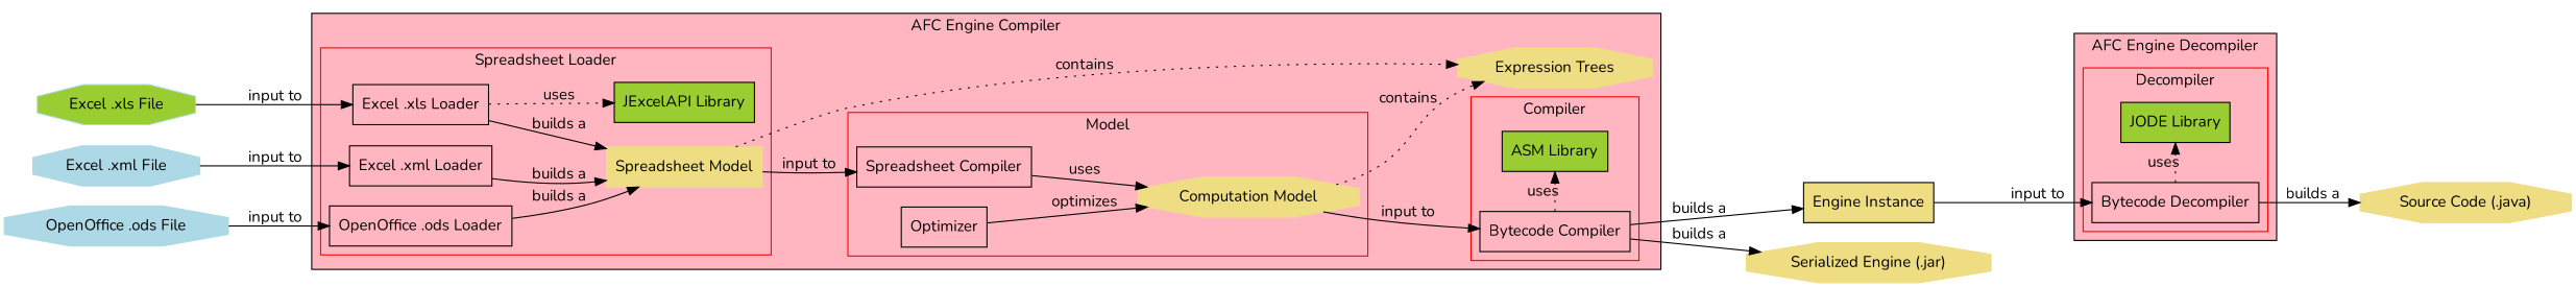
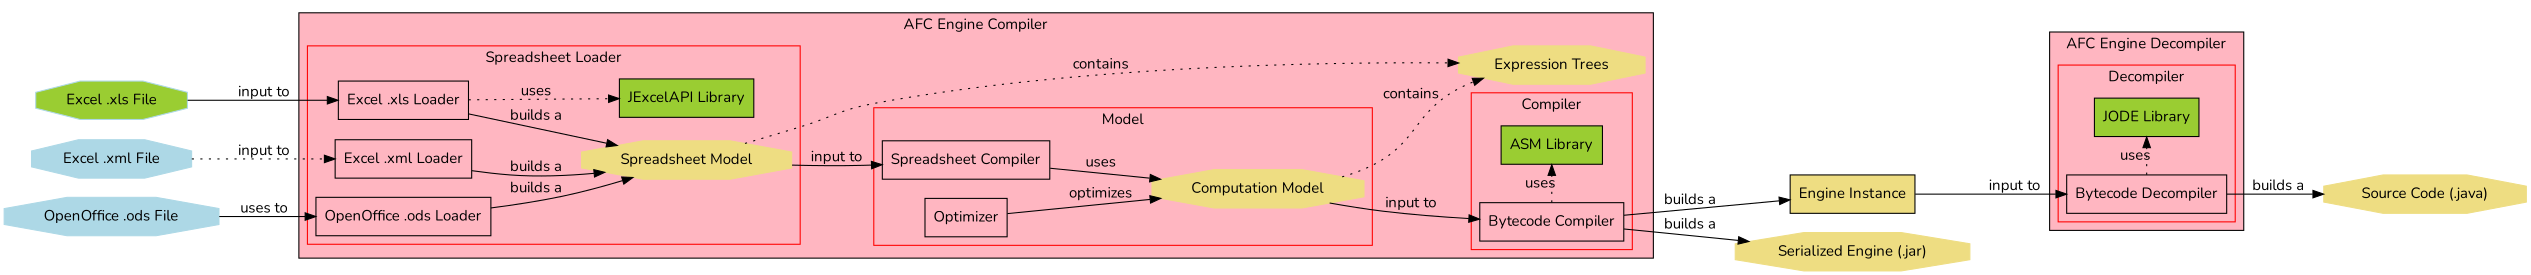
  digraph {
    fontname=Nunito
    rankdir=LR
    node [fontname=Nunito shape=box style=filled]
    edge [fontname=Nunito]
    n1 [color=lightblue fillcolor=yellowgreen label="Excel .xls File" shape=octagon]
    n2 [label="Excel .xls Loader" style=""]
    n3 [color=lightblue label="Excel .xml File" shape=octagon]
    n4 [label="Excel .xml Loader" style=""]
    n5 [color=lightblue label="OpenOffice .ods File" shape=octagon]
    n6 [label="OpenOffice .ods Loader" style=""]
-   n7 [color=lightgoldenrod label="Spreadsheet Model"]
+   n7 [color=lightgoldenrod label="Spreadsheet Model" shape=octagon]
    n8 [label="Spreadsheet Compiler" style=""]
    n9 [color=lightgoldenrod label="Computation Model" shape=octagon]
    n10 [label="Bytecode Compiler" style=""]
    n11 [fillcolor=lightgoldenrod label="Engine Instance"]
    n12 [label="Bytecode Decompiler" style=""]
    n13 [color=lightgoldenrod label="Serialized Engine (.jar)" shape=octagon]
    n14 [color=lightgoldenrod label="Source Code (.java)" shape=octagon]
    n15 [fillcolor=yellowgreen label="JExcelAPI Library"]
    n16 [fillcolor=yellowgreen label="ASM Library"]
    n17 [fillcolor=yellowgreen label="JODE Library"]
    n18 [color=lightgoldenrod label="Expression Trees" shape=octagon]
    n19 [label=Optimizer style=""]
    subgraph sub_1 {
      n1
      n2
      n3
      n4
      n5
      n6
      n7
      n8
      n9
      n10
      n11
      n12
    }
    subgraph sub_2 {
      n2
      n4
      n6
      n7
      n8
      n9
      n10
      n11
      n12
      n13
      n14
    }
    subgraph sub_3 {
      n2
      n10
      n12
      n15
      n16
      n17
    }
    subgraph sub_4 {
      n7
      n9
      n18
    }
    subgraph sub_5 {
      n1
      n3
      n5
    }
    subgraph cluster_6 {
      fillcolor=lightpink
      label="AFC Engine Compiler"
      style=filled
      subgraph sub_7 {
        fillcolor=lightpink
        label="AFC Engine Compiler"
        style=filled
        n18
      }
      subgraph sub_8 {
        fillcolor=lightpink
        label="AFC Engine Compiler"
        style=filled
        n18
      }
      subgraph cluster_9 {
        color=red
        fillcolor=lightpink
        label="Spreadsheet Loader"
        style=filled
        subgraph sub_10 {
          color=red
          fillcolor=lightpink
          label="Spreadsheet Loader"
          rank=same
          style=filled
          n2
          n4
          n6
        }
        subgraph sub_11 {
          color=red
          fillcolor=lightpink
          label="Spreadsheet Loader"
          style=filled
          n7
        }
        subgraph sub_12 {
          color=red
          fillcolor=lightpink
          label="Spreadsheet Loader"
          style=filled
          n15
        }
      }
      subgraph cluster_13 {
        color=red
        fillcolor=lightpink
        label=Model
        style=filled
        n8
        n19
        subgraph sub_14 {
          color=red
          fillcolor=lightpink
          label=Model
          style=filled
          n9
        }
      }
      subgraph cluster_15 {
        color=red
        fillcolor=lightpink
        label=Compiler
        style=filled
        subgraph sub_16 {
          color=red
          fillcolor=lightpink
          label=Compiler
          style=filled
          n16
        }
        subgraph sub_17 {
          color=red
          fillcolor=lightpink
          label=Compiler
          rank=same
          style=filled
          n10
          n16
        }
      }
    }
    subgraph sub_18 {
      subgraph sub_19 {
        n13
      }
      subgraph sub_20 {
        n11
      }
    }
    subgraph sub_21 {
      subgraph sub_22 {
        n14
      }
    }
    subgraph cluster_23 {
      fillcolor=lightpink
      label="AFC Engine Decompiler"
      style=filled
      subgraph cluster_24 {
        color=red
        fillcolor=lightpink
        label=Decompiler
        style=filled
        subgraph sub_25 {
          color=red
          fillcolor=lightpink
          label=Decompiler
          style=filled
          n17
        }
        subgraph sub_26 {
          color=red
          fillcolor=lightpink
          label=Decompiler
          rank=same
          style=filled
          n12
          n17
        }
      }
    }
    n1 -> n2 [label="input to"]
    n2 -> n7 [label="builds a"]
    n2 -> n15 [label=uses style=dotted]
-   n3 -> n4 [label="input to"]
+   n3 -> n4 [label="input to" style=dotted]
    n4 -> n7 [label="builds a"]
-   n5 -> n6 [label="input to"]
+   n5 -> n6 [label="uses to"]
    n6 -> n7 [label="builds a"]
    n7 -> n8 [label="input to"]
    n7 -> n18 [label=contains style=dotted]
    n8 -> n9 [label=uses]
    n9 -> n10 [label="input to"]
    n9 -> n18 [label=contains style=dotted]
    n10 -> n11 [label="builds a"]
    n10 -> n13 [label="builds a"]
    n10 -> n16 [label=uses style=dotted]
    n11 -> n12 [label="input to"]
    n12 -> n14 [label="builds a"]
    n12 -> n17 [label=uses style=dotted]
    n19 -> n9 [label=optimizes]
  }
